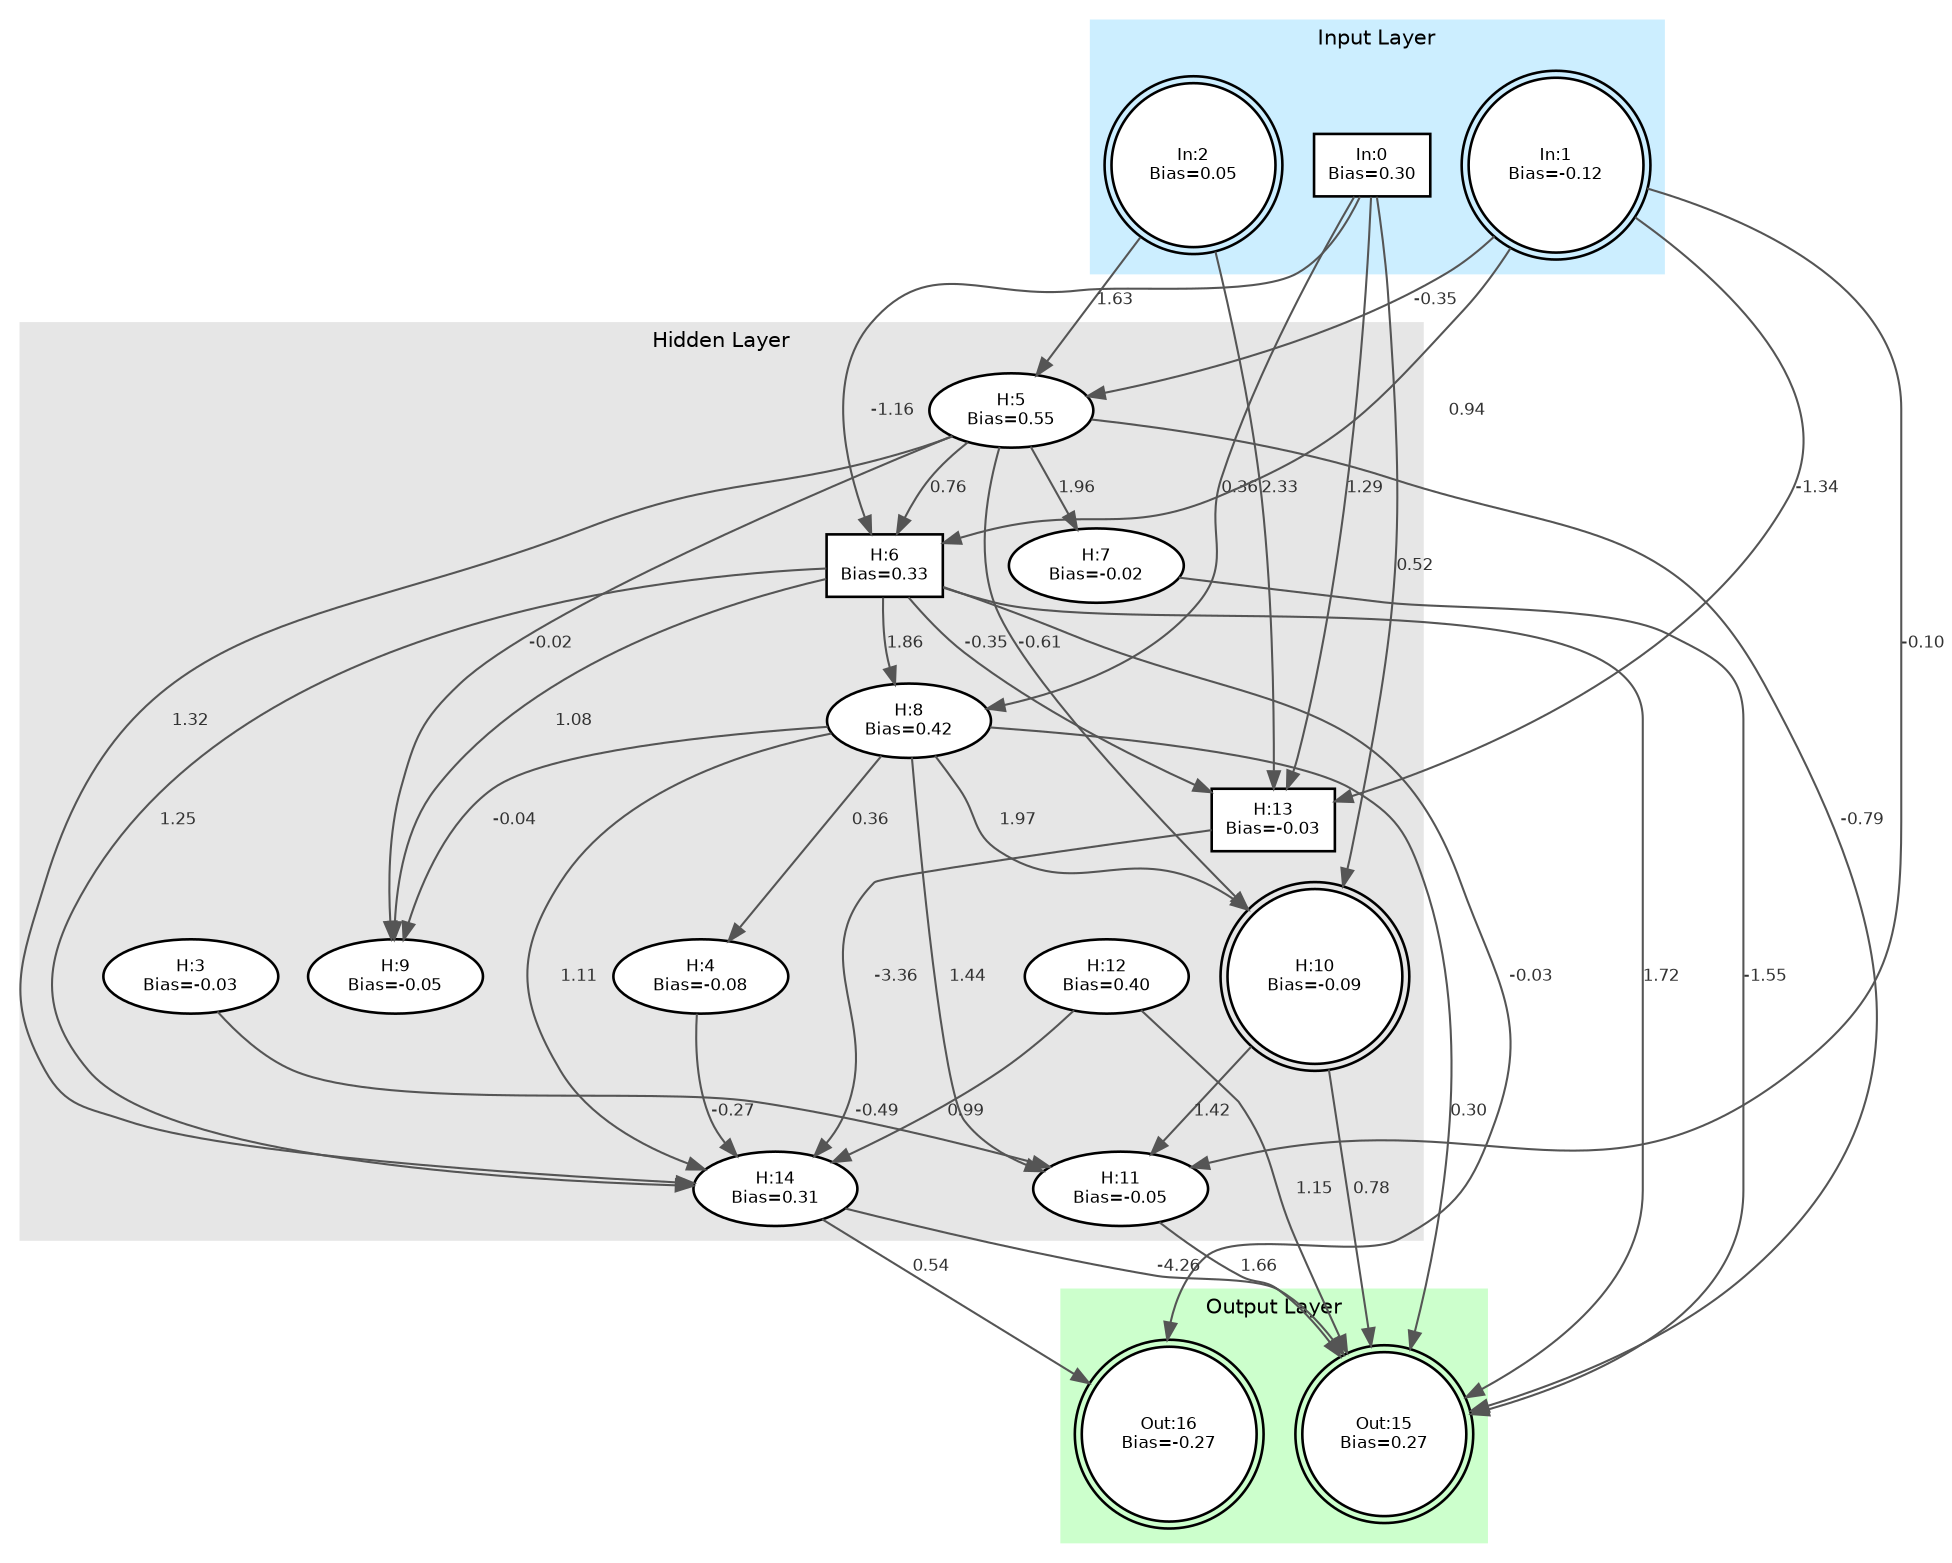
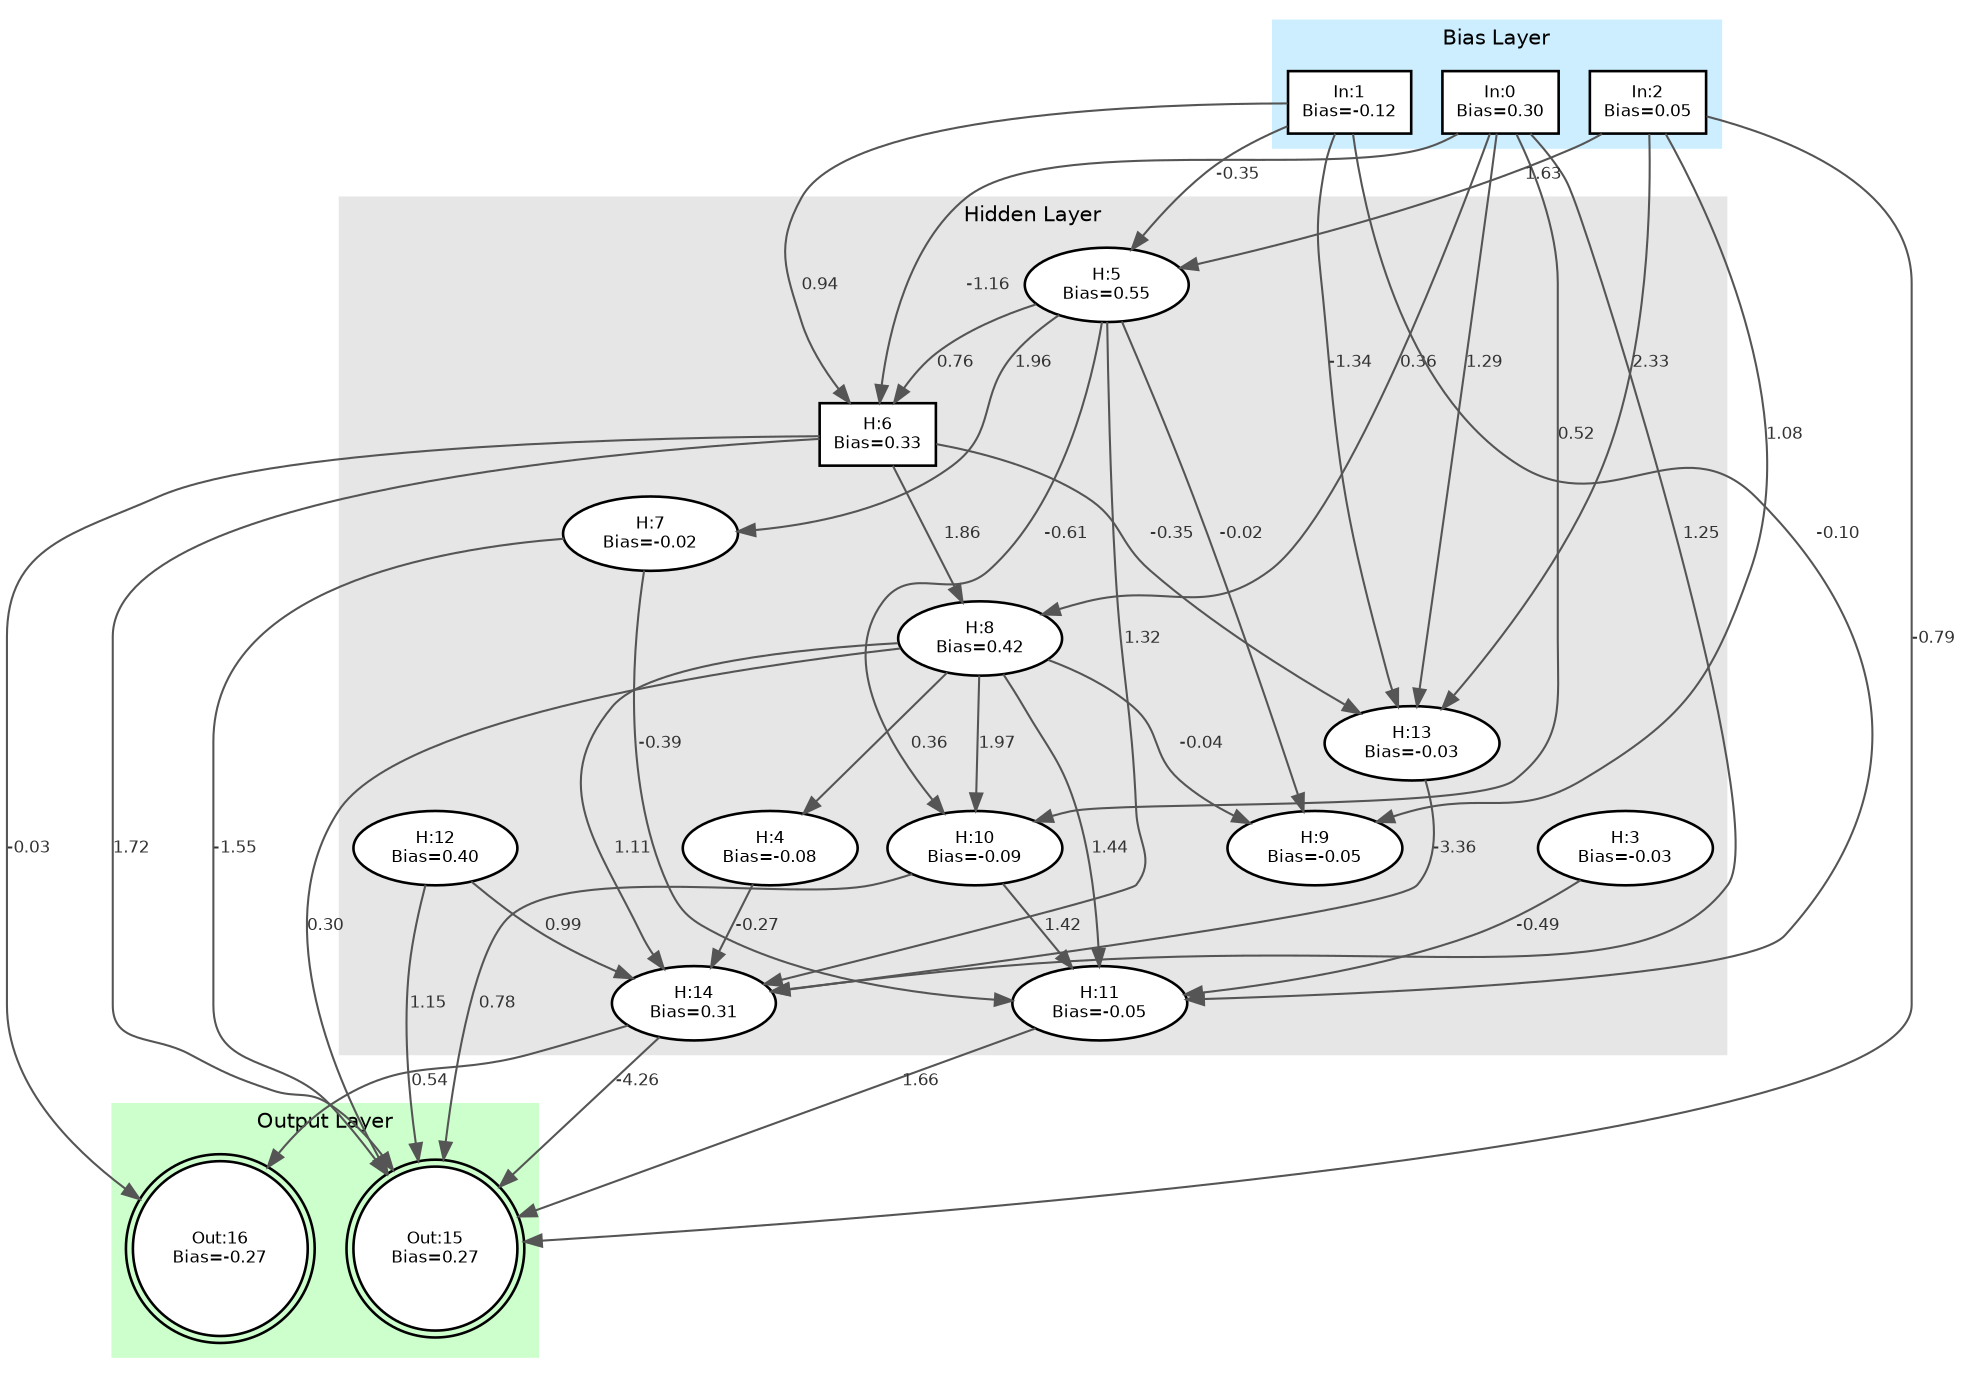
  digraph {
    fontname=Helvetica
    fontsize=12
    rankdir=TB
    node [fillcolor=white fontname=Helvetica fontsize=10 penwidth=1.5 shape=ellipse style=filled]
    edge [color="#555555" fontcolor="#333333" fontname=Helvetica fontsize=10 penwidth=1.2]
    n1 [label="In:0\nBias=0.30" shape=box]
-   n2 [label="In:1\nBias=-0.12" shape=doublecircle]
-   n3 [label="In:2\nBias=0.05" shape=doublecircle]
+   n2 [label="In:1\nBias=-0.12" shape=box]
+   n3 [label="In:2\nBias=0.05" shape=box]
    n4 [label="H:3\nBias=-0.03"]
    n5 [label="H:4\nBias=-0.08"]
    n6 [label="H:5\nBias=0.55"]
    n7 [label="H:6\nBias=0.33" shape=box]
    n8 [label="H:7\nBias=-0.02"]
    n9 [label="H:8\nBias=0.42"]
    n10 [label="H:9\nBias=-0.05"]
-   n11 [label="H:10\nBias=-0.09" shape=doublecircle]
+   n11 [label="H:10\nBias=-0.09"]
    n12 [label="H:11\nBias=-0.05"]
    n13 [label="H:12\nBias=0.40"]
-   n14 [label="H:13\nBias=-0.03" shape=box]
+   n14 [label="H:13\nBias=-0.03"]
    n15 [label="H:14\nBias=0.31"]
    n16 [label="Out:15\nBias=0.27" shape=doublecircle]
    n17 [label="Out:16\nBias=-0.27" shape=doublecircle]
    subgraph cluster_1 {
      color="#cceeff"
-     label="Input Layer"
+     label="Bias Layer"
      labeljust=center
      labelloc=top
      penwidth=1.5
      rank=same
      style=filled
      n1
      n2
      n3
    }
    subgraph cluster_2 {
      color="#e6e6e6"
      label="Hidden Layer"
      labeljust=center
      labelloc=top
      penwidth=1.5
      style=filled
      n4
      n5
      n6
      n7
      n8
      n9
      n10
      n11
      n12
      n13
      n14
      n15
    }
    subgraph cluster_3 {
      color="#ccffcc"
      label="Output Layer"
      labeljust=center
      labelloc=top
      penwidth=1.5
      rank=same
      style=filled
      n16
      n17
    }
    n1 -> n7 [label=-1.16]
    n1 -> n9 [label=0.36]
    n1 -> n11 [label=0.52]
    n1 -> n14 [label=1.29]
-   n7 -> n15 [label=1.25]
+   n1 -> n15 [label=1.25]
    n2 -> n6 [label=-0.35]
    n2 -> n7 [label=0.94]
    n2 -> n12 [label=-0.10]
    n2 -> n14 [label=-1.34]
    n3 -> n6 [label=1.63]
    n3 -> n14 [label=2.33]
    n4 -> n12 [label=-0.49]
    n5 -> n15 [label=-0.27]
    n6 -> n7 [label=0.76]
    n6 -> n8 [label=1.96]
    n6 -> n10 [label=-0.02]
    n6 -> n11 [label=-0.61]
    n6 -> n15 [label=1.32]
-   n6 -> n16 [label=-0.79]
+   n3 -> n16 [label=-0.79]
    n7 -> n9 [label=1.86]
-   n7 -> n10 [label=1.08]
+   n3 -> n10 [label=1.08]
    n7 -> n14 [label=-0.35]
    n7 -> n16 [label=1.72]
    n7 -> n17 [label=-0.03]
+   n8 -> n12 [label=-0.39]
    n8 -> n16 [label=-1.55]
    n9 -> n5 [label=0.36]
    n9 -> n10 [label=-0.04]
    n9 -> n11 [label=1.97]
    n9 -> n12 [label=1.44]
    n9 -> n15 [label=1.11]
    n9 -> n16 [label=0.30]
    n11 -> n12 [label=1.42]
    n11 -> n16 [label=0.78]
    n12 -> n16 [label=1.66]
    n13 -> n15 [label=0.99]
    n13 -> n16 [label=1.15]
    n14 -> n15 [label=-3.36]
    n15 -> n16 [label=-4.26]
    n15 -> n17 [label=0.54]
  }
